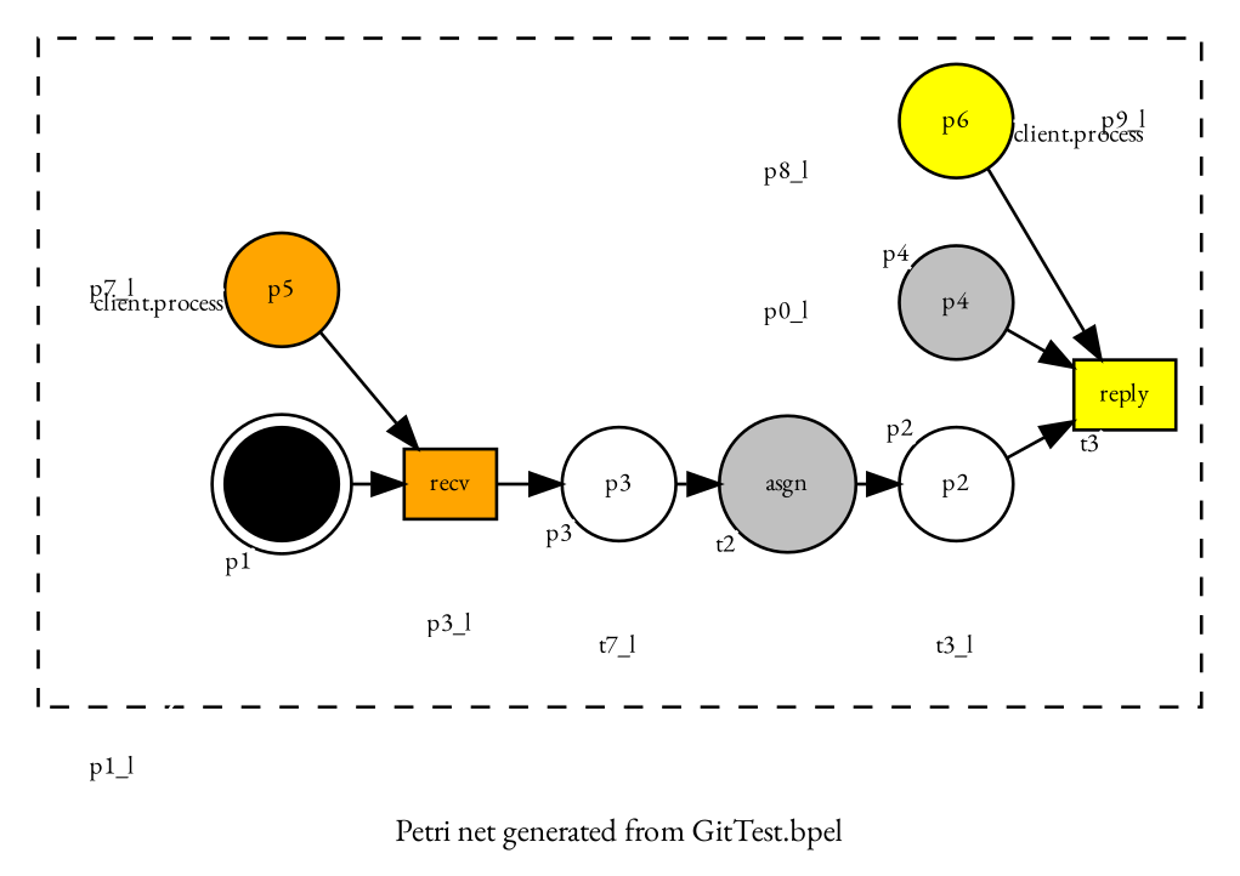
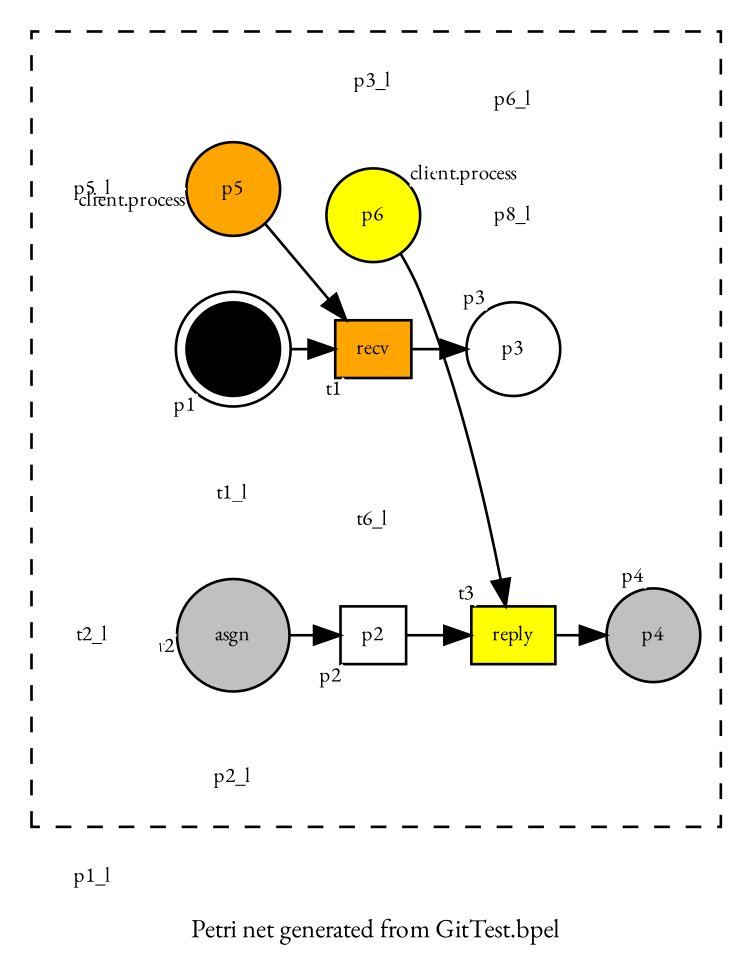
  digraph {
    fontname="EB Garamond"
    fontsize=10
    label="Petri net generated from GitTest.bpel"
    nodesep=0.3
    rankdir=LR
    ranksep="0.2 equally"
    node [fillcolor=white fontname="EB Garamond" fontsize=8 shape=none style=filled]
    edge [arrowhead=none color=white fontname="EB Garamond" fontsize=8 weight=20.0]
    p1 [fillcolor=black height=.2 peripheries=2 shape=circle width=.2]
-   p2 [height=.3 shape=circle width=.3]
-   p2_l [height=.3 width=.3 label=p0_l]
+   p2 [height=.3 shape=box width=.3]
+   p2_l [height=.3 width=.3]
    p5 [fillcolor=orange height=.3 shape=circle width=.3]
-   p5_l [height=.3 width=.3 label=p7_l]
+   p5_l [height=.3 width=.3]
    p6 [fillcolor=yellow height=.3 shape=circle width=.3]
-   p6_l [height=.3 width=.3 label=p9_l]
+   p6_l [height=.3 width=.3]
    p3 [height=.3 shape=circle width=.3]
    p3_l [height=.3 width=.3]
    p4 [fillcolor=gray height=.3 shape=circle width=.3]
    n11 [height=.3 label=p8_l width=.3]
    n12 [fillcolor=orange height=.3 label=recv shape=box width=.3]
+   t1_l [height=.3 width=.3]
    n14 [fillcolor=gray height=.3 label=asgn shape=circle width=.3]
-   t2_l [height=.3 width=.3 label=t7_l]
+   t2_l [height=.3 width=.3]
    n16 [fillcolor=yellow height=.3 label=reply shape=box width=.3]
-   t3_l [height=.3 width=.3]
+   t3_l [height=.3 width=.3 label=t6_l]
    p1_l [height=.3 width=.3]
    subgraph cluster_1 {
      label=""
      style=dashed
      p1
      p2
      p2_l
      p5
      p5_l
      p6
      p6_l
      p3
      p3_l
      p4
      n11
      n12
+     t1_l
      n14
      t2_l
      n16
      t3_l
    }
    p1 -> n12 [arrowhead=normal color=black weight=10000.0]
    p2 -> n16 [arrowhead=normal color=black weight=10000.0]
    p2_l -> p2 [headlabel=p2]
    p5 -> n12 [arrowhead=normal color=black]
    p5_l -> p5 [headlabel="client.process"]
    p6 -> p6_l [taillabel="client.process"]
    p6 -> n16 [arrowhead=normal color=black]
-   p3 -> n14 [arrowhead=normal color=black weight=10000.0]
    p3_l -> p3 [headlabel=p3]
    n11 -> p4 [headlabel=p4]
    n12 -> p3 [arrowhead=normal color=black weight=10000.0]
+   t1_l -> n12 [headlabel=t1]
    n14 -> p2 [arrowhead=normal color=black weight=10000.0]
    t2_l -> n14 [headlabel=t2]
-   p4 -> n16 [arrowhead=normal color=black weight=10000.0]
+   n16 -> p4 [arrowhead=normal color=black weight=10000.0]
    t3_l -> n16 [headlabel=t3]
    p1_l -> p1 [headlabel=p1]
  }
